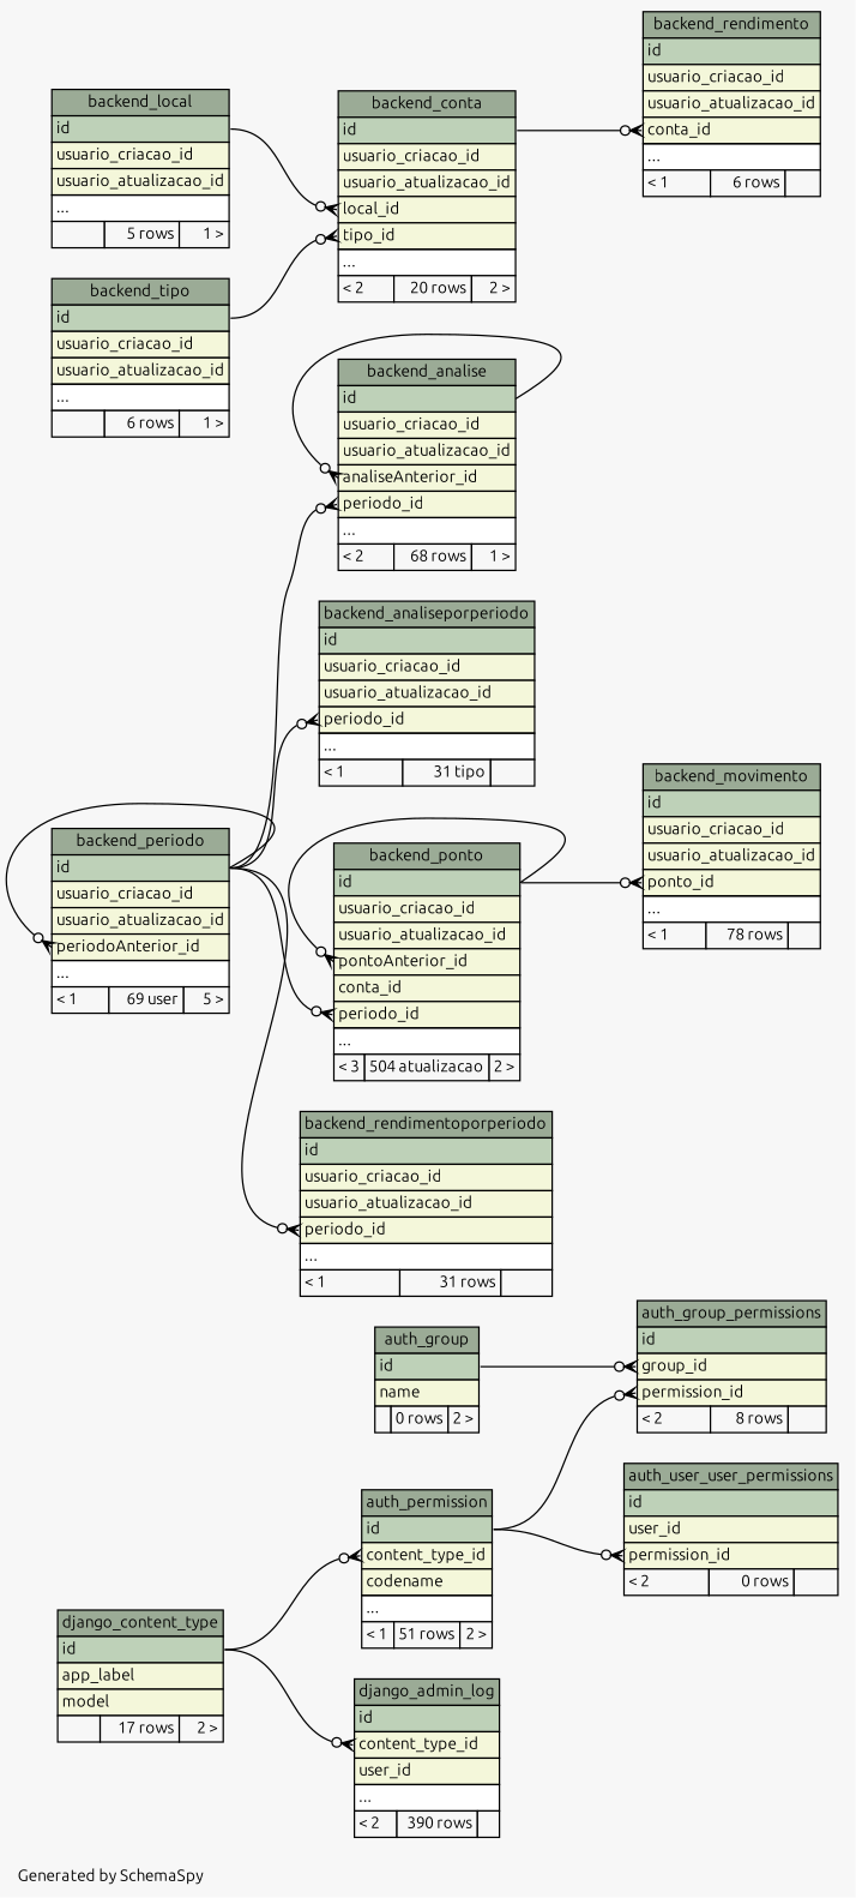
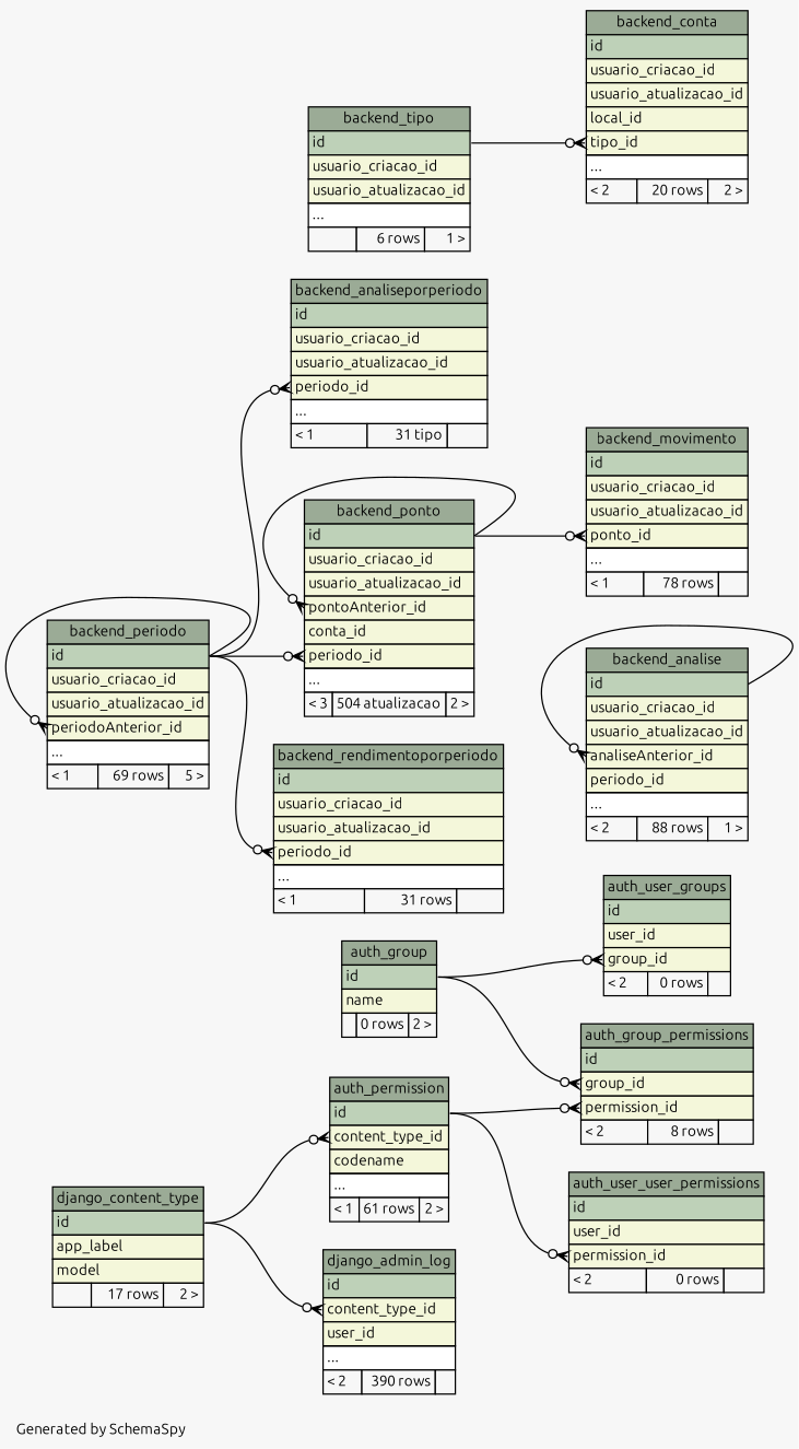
  digraph {
    bgcolor="#f7f7f7"
    fontname=Ubuntu
    fontsize=11
    label="\nGenerated by SchemaSpy"
    labeljust=l
    nodesep=0.18
    rankdir=RL
    ranksep=0.46
    node [fontname=Ubuntu fontsize=11 shape=plaintext]
    edge [arrowhead=none arrowsize=0.8 arrowtail=crowodot dir=back fontname=Ubuntu headport="id:e" tailport="periodo_id:w"]
    n1 [label=<     <TABLE BORDER="0" CELLBORDER="1" CELLSPACING="0" BGCOLOR="#ffffff">       <TR><TD COLSPAN="3" BGCOLOR="#9bab96" ALIGN="CENTER">auth_group</TD></TR>       <TR><TD PORT="id" COLSPAN="3" BGCOLOR="#bed1b8" ALIGN="LEFT">id</TD></TR>       <TR><TD PORT="name" COLSPAN="3" BGCOLOR="#f4f7da" ALIGN="LEFT">name</TD></TR>       <TR><TD ALIGN="LEFT" BGCOLOR="#f7f7f7">  </TD><TD ALIGN="RIGHT" BGCOLOR="#f7f7f7">0 rows</TD><TD ALIGN="RIGHT" BGCOLOR="#f7f7f7">2 &gt;</TD></TR>     </TABLE>>]
    n2 [label=<     <TABLE BORDER="0" CELLBORDER="1" CELLSPACING="0" BGCOLOR="#ffffff">       <TR><TD COLSPAN="3" BGCOLOR="#9bab96" ALIGN="CENTER">auth_group_permissions</TD></TR>       <TR><TD PORT="id" COLSPAN="3" BGCOLOR="#bed1b8" ALIGN="LEFT">id</TD></TR>       <TR><TD PORT="group_id" COLSPAN="3" BGCOLOR="#f4f7da" ALIGN="LEFT">group_id</TD></TR>       <TR><TD PORT="permission_id" COLSPAN="3" BGCOLOR="#f4f7da" ALIGN="LEFT">permission_id</TD></TR>       <TR><TD ALIGN="LEFT" BGCOLOR="#f7f7f7">&lt; 2</TD><TD ALIGN="RIGHT" BGCOLOR="#f7f7f7">8 rows</TD><TD ALIGN="RIGHT" BGCOLOR="#f7f7f7">  </TD></TR>     </TABLE>>]
-   n3 [label=<     <TABLE BORDER="0" CELLBORDER="1" CELLSPACING="0" BGCOLOR="#ffffff">       <TR><TD COLSPAN="3" BGCOLOR="#9bab96" ALIGN="CENTER">auth_permission</TD></TR>       <TR><TD PORT="id" COLSPAN="3" BGCOLOR="#bed1b8" ALIGN="LEFT">id</TD></TR>       <TR><TD PORT="content_type_id" COLSPAN="3" BGCOLOR="#f4f7da" ALIGN="LEFT">content_type_id</TD></TR>       <TR><TD PORT="codename" COLSPAN="3" BGCOLOR="#f4f7da" ALIGN="LEFT">codename</TD></TR>       <TR><TD PORT="elipses" COLSPAN="3" ALIGN="LEFT">...</TD></TR>       <TR><TD ALIGN="LEFT" BGCOLOR="#f7f7f7">&lt; 1</TD><TD ALIGN="RIGHT" BGCOLOR="#f7f7f7">51 rows</TD><TD ALIGN="RIGHT" BGCOLOR="#f7f7f7">2 &gt;</TD></TR>     </TABLE>>]
+   n3 [label=<     <TABLE BORDER="0" CELLBORDER="1" CELLSPACING="0" BGCOLOR="#ffffff">       <TR><TD COLSPAN="3" BGCOLOR="#9bab96" ALIGN="CENTER">auth_permission</TD></TR>       <TR><TD PORT="id" COLSPAN="3" BGCOLOR="#bed1b8" ALIGN="LEFT">id</TD></TR>       <TR><TD PORT="content_type_id" COLSPAN="3" BGCOLOR="#f4f7da" ALIGN="LEFT">content_type_id</TD></TR>       <TR><TD PORT="codename" COLSPAN="3" BGCOLOR="#f4f7da" ALIGN="LEFT">codename</TD></TR>       <TR><TD PORT="elipses" COLSPAN="3" ALIGN="LEFT">...</TD></TR>       <TR><TD ALIGN="LEFT" BGCOLOR="#f7f7f7">&lt; 1</TD><TD ALIGN="RIGHT" BGCOLOR="#f7f7f7">61 rows</TD><TD ALIGN="RIGHT" BGCOLOR="#f7f7f7">2 &gt;</TD></TR>     </TABLE>>]
    n4 [label=<     <TABLE BORDER="0" CELLBORDER="1" CELLSPACING="0" BGCOLOR="#ffffff">       <TR><TD COLSPAN="3" BGCOLOR="#9bab96" ALIGN="CENTER">django_content_type</TD></TR>       <TR><TD PORT="id" COLSPAN="3" BGCOLOR="#bed1b8" ALIGN="LEFT">id</TD></TR>       <TR><TD PORT="app_label" COLSPAN="3" BGCOLOR="#f4f7da" ALIGN="LEFT">app_label</TD></TR>       <TR><TD PORT="model" COLSPAN="3" BGCOLOR="#f4f7da" ALIGN="LEFT">model</TD></TR>       <TR><TD ALIGN="LEFT" BGCOLOR="#f7f7f7">  </TD><TD ALIGN="RIGHT" BGCOLOR="#f7f7f7">17 rows</TD><TD ALIGN="RIGHT" BGCOLOR="#f7f7f7">2 &gt;</TD></TR>     </TABLE>>]
+   n5 [label=<     <TABLE BORDER="0" CELLBORDER="1" CELLSPACING="0" BGCOLOR="#ffffff">       <TR><TD COLSPAN="3" BGCOLOR="#9bab96" ALIGN="CENTER">auth_user_groups</TD></TR>       <TR><TD PORT="id" COLSPAN="3" BGCOLOR="#bed1b8" ALIGN="LEFT">id</TD></TR>       <TR><TD PORT="user_id" COLSPAN="3" BGCOLOR="#f4f7da" ALIGN="LEFT">user_id</TD></TR>       <TR><TD PORT="group_id" COLSPAN="3" BGCOLOR="#f4f7da" ALIGN="LEFT">group_id</TD></TR>       <TR><TD ALIGN="LEFT" BGCOLOR="#f7f7f7">&lt; 2</TD><TD ALIGN="RIGHT" BGCOLOR="#f7f7f7">0 rows</TD><TD ALIGN="RIGHT" BGCOLOR="#f7f7f7">  </TD></TR>     </TABLE>>]
    n6 [label=<     <TABLE BORDER="0" CELLBORDER="1" CELLSPACING="0" BGCOLOR="#ffffff">       <TR><TD COLSPAN="3" BGCOLOR="#9bab96" ALIGN="CENTER">auth_user_user_permissions</TD></TR>       <TR><TD PORT="id" COLSPAN="3" BGCOLOR="#bed1b8" ALIGN="LEFT">id</TD></TR>       <TR><TD PORT="user_id" COLSPAN="3" BGCOLOR="#f4f7da" ALIGN="LEFT">user_id</TD></TR>       <TR><TD PORT="permission_id" COLSPAN="3" BGCOLOR="#f4f7da" ALIGN="LEFT">permission_id</TD></TR>       <TR><TD ALIGN="LEFT" BGCOLOR="#f7f7f7">&lt; 2</TD><TD ALIGN="RIGHT" BGCOLOR="#f7f7f7">0 rows</TD><TD ALIGN="RIGHT" BGCOLOR="#f7f7f7">  </TD></TR>     </TABLE>>]
-   n7 [label=<     <TABLE BORDER="0" CELLBORDER="1" CELLSPACING="0" BGCOLOR="#ffffff">       <TR><TD COLSPAN="3" BGCOLOR="#9bab96" ALIGN="CENTER">backend_analise</TD></TR>       <TR><TD PORT="id" COLSPAN="3" BGCOLOR="#bed1b8" ALIGN="LEFT">id</TD></TR>       <TR><TD PORT="usuario_criacao_id" COLSPAN="3" BGCOLOR="#f4f7da" ALIGN="LEFT">usuario_criacao_id</TD></TR>       <TR><TD PORT="usuario_atualizacao_id" COLSPAN="3" BGCOLOR="#f4f7da" ALIGN="LEFT">usuario_atualizacao_id</TD></TR>       <TR><TD PORT="analiseAnterior_id" COLSPAN="3" BGCOLOR="#f4f7da" ALIGN="LEFT">analiseAnterior_id</TD></TR>       <TR><TD PORT="periodo_id" COLSPAN="3" BGCOLOR="#f4f7da" ALIGN="LEFT">periodo_id</TD></TR>       <TR><TD PORT="elipses" COLSPAN="3" ALIGN="LEFT">...</TD></TR>       <TR><TD ALIGN="LEFT" BGCOLOR="#f7f7f7">&lt; 2</TD><TD ALIGN="RIGHT" BGCOLOR="#f7f7f7">68 rows</TD><TD ALIGN="RIGHT" BGCOLOR="#f7f7f7">1 &gt;</TD></TR>     </TABLE>>]
-   n8 [label=<     <TABLE BORDER="0" CELLBORDER="1" CELLSPACING="0" BGCOLOR="#ffffff">       <TR><TD COLSPAN="3" BGCOLOR="#9bab96" ALIGN="CENTER">backend_periodo</TD></TR>       <TR><TD PORT="id" COLSPAN="3" BGCOLOR="#bed1b8" ALIGN="LEFT">id</TD></TR>       <TR><TD PORT="usuario_criacao_id" COLSPAN="3" BGCOLOR="#f4f7da" ALIGN="LEFT">usuario_criacao_id</TD></TR>       <TR><TD PORT="usuario_atualizacao_id" COLSPAN="3" BGCOLOR="#f4f7da" ALIGN="LEFT">usuario_atualizacao_id</TD></TR>       <TR><TD PORT="periodoAnterior_id" COLSPAN="3" BGCOLOR="#f4f7da" ALIGN="LEFT">periodoAnterior_id</TD></TR>       <TR><TD PORT="elipses" COLSPAN="3" ALIGN="LEFT">...</TD></TR>       <TR><TD ALIGN="LEFT" BGCOLOR="#f7f7f7">&lt; 1</TD><TD ALIGN="RIGHT" BGCOLOR="#f7f7f7">69 user</TD><TD ALIGN="RIGHT" BGCOLOR="#f7f7f7">5 &gt;</TD></TR>     </TABLE>>]
+   n7 [label=<     <TABLE BORDER="0" CELLBORDER="1" CELLSPACING="0" BGCOLOR="#ffffff">       <TR><TD COLSPAN="3" BGCOLOR="#9bab96" ALIGN="CENTER">backend_analise</TD></TR>       <TR><TD PORT="id" COLSPAN="3" BGCOLOR="#bed1b8" ALIGN="LEFT">id</TD></TR>       <TR><TD PORT="usuario_criacao_id" COLSPAN="3" BGCOLOR="#f4f7da" ALIGN="LEFT">usuario_criacao_id</TD></TR>       <TR><TD PORT="usuario_atualizacao_id" COLSPAN="3" BGCOLOR="#f4f7da" ALIGN="LEFT">usuario_atualizacao_id</TD></TR>       <TR><TD PORT="analiseAnterior_id" COLSPAN="3" BGCOLOR="#f4f7da" ALIGN="LEFT">analiseAnterior_id</TD></TR>       <TR><TD PORT="periodo_id" COLSPAN="3" BGCOLOR="#f4f7da" ALIGN="LEFT">periodo_id</TD></TR>       <TR><TD PORT="elipses" COLSPAN="3" ALIGN="LEFT">...</TD></TR>       <TR><TD ALIGN="LEFT" BGCOLOR="#f7f7f7">&lt; 2</TD><TD ALIGN="RIGHT" BGCOLOR="#f7f7f7">88 rows</TD><TD ALIGN="RIGHT" BGCOLOR="#f7f7f7">1 &gt;</TD></TR>     </TABLE>>]
+   n8 [label=<     <TABLE BORDER="0" CELLBORDER="1" CELLSPACING="0" BGCOLOR="#ffffff">       <TR><TD COLSPAN="3" BGCOLOR="#9bab96" ALIGN="CENTER">backend_periodo</TD></TR>       <TR><TD PORT="id" COLSPAN="3" BGCOLOR="#bed1b8" ALIGN="LEFT">id</TD></TR>       <TR><TD PORT="usuario_criacao_id" COLSPAN="3" BGCOLOR="#f4f7da" ALIGN="LEFT">usuario_criacao_id</TD></TR>       <TR><TD PORT="usuario_atualizacao_id" COLSPAN="3" BGCOLOR="#f4f7da" ALIGN="LEFT">usuario_atualizacao_id</TD></TR>       <TR><TD PORT="periodoAnterior_id" COLSPAN="3" BGCOLOR="#f4f7da" ALIGN="LEFT">periodoAnterior_id</TD></TR>       <TR><TD PORT="elipses" COLSPAN="3" ALIGN="LEFT">...</TD></TR>       <TR><TD ALIGN="LEFT" BGCOLOR="#f7f7f7">&lt; 1</TD><TD ALIGN="RIGHT" BGCOLOR="#f7f7f7">69 rows</TD><TD ALIGN="RIGHT" BGCOLOR="#f7f7f7">5 &gt;</TD></TR>     </TABLE>>]
    n9 [label=<     <TABLE BORDER="0" CELLBORDER="1" CELLSPACING="0" BGCOLOR="#ffffff">       <TR><TD COLSPAN="3" BGCOLOR="#9bab96" ALIGN="CENTER">backend_analiseporperiodo</TD></TR>       <TR><TD PORT="id" COLSPAN="3" BGCOLOR="#bed1b8" ALIGN="LEFT">id</TD></TR>       <TR><TD PORT="usuario_criacao_id" COLSPAN="3" BGCOLOR="#f4f7da" ALIGN="LEFT">usuario_criacao_id</TD></TR>       <TR><TD PORT="usuario_atualizacao_id" COLSPAN="3" BGCOLOR="#f4f7da" ALIGN="LEFT">usuario_atualizacao_id</TD></TR>       <TR><TD PORT="periodo_id" COLSPAN="3" BGCOLOR="#f4f7da" ALIGN="LEFT">periodo_id</TD></TR>       <TR><TD PORT="elipses" COLSPAN="3" ALIGN="LEFT">...</TD></TR>       <TR><TD ALIGN="LEFT" BGCOLOR="#f7f7f7">&lt; 1</TD><TD ALIGN="RIGHT" BGCOLOR="#f7f7f7">31 tipo</TD><TD ALIGN="RIGHT" BGCOLOR="#f7f7f7">  </TD></TR>     </TABLE>>]
    n10 [label=<     <TABLE BORDER="0" CELLBORDER="1" CELLSPACING="0" BGCOLOR="#ffffff">       <TR><TD COLSPAN="3" BGCOLOR="#9bab96" ALIGN="CENTER">backend_conta</TD></TR>       <TR><TD PORT="id" COLSPAN="3" BGCOLOR="#bed1b8" ALIGN="LEFT">id</TD></TR>       <TR><TD PORT="usuario_criacao_id" COLSPAN="3" BGCOLOR="#f4f7da" ALIGN="LEFT">usuario_criacao_id</TD></TR>       <TR><TD PORT="usuario_atualizacao_id" COLSPAN="3" BGCOLOR="#f4f7da" ALIGN="LEFT">usuario_atualizacao_id</TD></TR>       <TR><TD PORT="local_id" COLSPAN="3" BGCOLOR="#f4f7da" ALIGN="LEFT">local_id</TD></TR>       <TR><TD PORT="tipo_id" COLSPAN="3" BGCOLOR="#f4f7da" ALIGN="LEFT">tipo_id</TD></TR>       <TR><TD PORT="elipses" COLSPAN="3" ALIGN="LEFT">...</TD></TR>       <TR><TD ALIGN="LEFT" BGCOLOR="#f7f7f7">&lt; 2</TD><TD ALIGN="RIGHT" BGCOLOR="#f7f7f7">20 rows</TD><TD ALIGN="RIGHT" BGCOLOR="#f7f7f7">2 &gt;</TD></TR>     </TABLE>>]
-   n11 [label=<     <TABLE BORDER="0" CELLBORDER="1" CELLSPACING="0" BGCOLOR="#ffffff">       <TR><TD COLSPAN="3" BGCOLOR="#9bab96" ALIGN="CENTER">backend_local</TD></TR>       <TR><TD PORT="id" COLSPAN="3" BGCOLOR="#bed1b8" ALIGN="LEFT">id</TD></TR>       <TR><TD PORT="usuario_criacao_id" COLSPAN="3" BGCOLOR="#f4f7da" ALIGN="LEFT">usuario_criacao_id</TD></TR>       <TR><TD PORT="usuario_atualizacao_id" COLSPAN="3" BGCOLOR="#f4f7da" ALIGN="LEFT">usuario_atualizacao_id</TD></TR>       <TR><TD PORT="elipses" COLSPAN="3" ALIGN="LEFT">...</TD></TR>       <TR><TD ALIGN="LEFT" BGCOLOR="#f7f7f7">  </TD><TD ALIGN="RIGHT" BGCOLOR="#f7f7f7">5 rows</TD><TD ALIGN="RIGHT" BGCOLOR="#f7f7f7">1 &gt;</TD></TR>     </TABLE>>]
    n12 [label=<     <TABLE BORDER="0" CELLBORDER="1" CELLSPACING="0" BGCOLOR="#ffffff">       <TR><TD COLSPAN="3" BGCOLOR="#9bab96" ALIGN="CENTER">backend_tipo</TD></TR>       <TR><TD PORT="id" COLSPAN="3" BGCOLOR="#bed1b8" ALIGN="LEFT">id</TD></TR>       <TR><TD PORT="usuario_criacao_id" COLSPAN="3" BGCOLOR="#f4f7da" ALIGN="LEFT">usuario_criacao_id</TD></TR>       <TR><TD PORT="usuario_atualizacao_id" COLSPAN="3" BGCOLOR="#f4f7da" ALIGN="LEFT">usuario_atualizacao_id</TD></TR>       <TR><TD PORT="elipses" COLSPAN="3" ALIGN="LEFT">...</TD></TR>       <TR><TD ALIGN="LEFT" BGCOLOR="#f7f7f7">  </TD><TD ALIGN="RIGHT" BGCOLOR="#f7f7f7">6 rows</TD><TD ALIGN="RIGHT" BGCOLOR="#f7f7f7">1 &gt;</TD></TR>     </TABLE>>]
    n13 [label=<     <TABLE BORDER="0" CELLBORDER="1" CELLSPACING="0" BGCOLOR="#ffffff">       <TR><TD COLSPAN="3" BGCOLOR="#9bab96" ALIGN="CENTER">backend_movimento</TD></TR>       <TR><TD PORT="id" COLSPAN="3" BGCOLOR="#bed1b8" ALIGN="LEFT">id</TD></TR>       <TR><TD PORT="usuario_criacao_id" COLSPAN="3" BGCOLOR="#f4f7da" ALIGN="LEFT">usuario_criacao_id</TD></TR>       <TR><TD PORT="usuario_atualizacao_id" COLSPAN="3" BGCOLOR="#f4f7da" ALIGN="LEFT">usuario_atualizacao_id</TD></TR>       <TR><TD PORT="ponto_id" COLSPAN="3" BGCOLOR="#f4f7da" ALIGN="LEFT">ponto_id</TD></TR>       <TR><TD PORT="elipses" COLSPAN="3" ALIGN="LEFT">...</TD></TR>       <TR><TD ALIGN="LEFT" BGCOLOR="#f7f7f7">&lt; 1</TD><TD ALIGN="RIGHT" BGCOLOR="#f7f7f7">78 rows</TD><TD ALIGN="RIGHT" BGCOLOR="#f7f7f7">  </TD></TR>     </TABLE>>]
    n14 [label=<     <TABLE BORDER="0" CELLBORDER="1" CELLSPACING="0" BGCOLOR="#ffffff">       <TR><TD COLSPAN="3" BGCOLOR="#9bab96" ALIGN="CENTER">backend_ponto</TD></TR>       <TR><TD PORT="id" COLSPAN="3" BGCOLOR="#bed1b8" ALIGN="LEFT">id</TD></TR>       <TR><TD PORT="usuario_criacao_id" COLSPAN="3" BGCOLOR="#f4f7da" ALIGN="LEFT">usuario_criacao_id</TD></TR>       <TR><TD PORT="usuario_atualizacao_id" COLSPAN="3" BGCOLOR="#f4f7da" ALIGN="LEFT">usuario_atualizacao_id</TD></TR>       <TR><TD PORT="pontoAnterior_id" COLSPAN="3" BGCOLOR="#f4f7da" ALIGN="LEFT">pontoAnterior_id</TD></TR>       <TR><TD PORT="conta_id" COLSPAN="3" BGCOLOR="#f4f7da" ALIGN="LEFT">conta_id</TD></TR>       <TR><TD PORT="periodo_id" COLSPAN="3" BGCOLOR="#f4f7da" ALIGN="LEFT">periodo_id</TD></TR>       <TR><TD PORT="elipses" COLSPAN="3" ALIGN="LEFT">...</TD></TR>       <TR><TD ALIGN="LEFT" BGCOLOR="#f7f7f7">&lt; 3</TD><TD ALIGN="RIGHT" BGCOLOR="#f7f7f7">504 atualizacao</TD><TD ALIGN="RIGHT" BGCOLOR="#f7f7f7">2 &gt;</TD></TR>     </TABLE>>]
-   n15 [label=<     <TABLE BORDER="0" CELLBORDER="1" CELLSPACING="0" BGCOLOR="#ffffff">       <TR><TD COLSPAN="3" BGCOLOR="#9bab96" ALIGN="CENTER">backend_rendimento</TD></TR>       <TR><TD PORT="id" COLSPAN="3" BGCOLOR="#bed1b8" ALIGN="LEFT">id</TD></TR>       <TR><TD PORT="usuario_criacao_id" COLSPAN="3" BGCOLOR="#f4f7da" ALIGN="LEFT">usuario_criacao_id</TD></TR>       <TR><TD PORT="usuario_atualizacao_id" COLSPAN="3" BGCOLOR="#f4f7da" ALIGN="LEFT">usuario_atualizacao_id</TD></TR>       <TR><TD PORT="conta_id" COLSPAN="3" BGCOLOR="#f4f7da" ALIGN="LEFT">conta_id</TD></TR>       <TR><TD PORT="elipses" COLSPAN="3" ALIGN="LEFT">...</TD></TR>       <TR><TD ALIGN="LEFT" BGCOLOR="#f7f7f7">&lt; 1</TD><TD ALIGN="RIGHT" BGCOLOR="#f7f7f7">6 rows</TD><TD ALIGN="RIGHT" BGCOLOR="#f7f7f7">  </TD></TR>     </TABLE>>]
    n16 [label=<     <TABLE BORDER="0" CELLBORDER="1" CELLSPACING="0" BGCOLOR="#ffffff">       <TR><TD COLSPAN="3" BGCOLOR="#9bab96" ALIGN="CENTER">backend_rendimentoporperiodo</TD></TR>       <TR><TD PORT="id" COLSPAN="3" BGCOLOR="#bed1b8" ALIGN="LEFT">id</TD></TR>       <TR><TD PORT="usuario_criacao_id" COLSPAN="3" BGCOLOR="#f4f7da" ALIGN="LEFT">usuario_criacao_id</TD></TR>       <TR><TD PORT="usuario_atualizacao_id" COLSPAN="3" BGCOLOR="#f4f7da" ALIGN="LEFT">usuario_atualizacao_id</TD></TR>       <TR><TD PORT="periodo_id" COLSPAN="3" BGCOLOR="#f4f7da" ALIGN="LEFT">periodo_id</TD></TR>       <TR><TD PORT="elipses" COLSPAN="3" ALIGN="LEFT">...</TD></TR>       <TR><TD ALIGN="LEFT" BGCOLOR="#f7f7f7">&lt; 1</TD><TD ALIGN="RIGHT" BGCOLOR="#f7f7f7">31 rows</TD><TD ALIGN="RIGHT" BGCOLOR="#f7f7f7">  </TD></TR>     </TABLE>>]
    n17 [label=<     <TABLE BORDER="0" CELLBORDER="1" CELLSPACING="0" BGCOLOR="#ffffff">       <TR><TD COLSPAN="3" BGCOLOR="#9bab96" ALIGN="CENTER">django_admin_log</TD></TR>       <TR><TD PORT="id" COLSPAN="3" BGCOLOR="#bed1b8" ALIGN="LEFT">id</TD></TR>       <TR><TD PORT="content_type_id" COLSPAN="3" BGCOLOR="#f4f7da" ALIGN="LEFT">content_type_id</TD></TR>       <TR><TD PORT="user_id" COLSPAN="3" BGCOLOR="#f4f7da" ALIGN="LEFT">user_id</TD></TR>       <TR><TD PORT="elipses" COLSPAN="3" ALIGN="LEFT">...</TD></TR>       <TR><TD ALIGN="LEFT" BGCOLOR="#f7f7f7">&lt; 2</TD><TD ALIGN="RIGHT" BGCOLOR="#f7f7f7">390 rows</TD><TD ALIGN="RIGHT" BGCOLOR="#f7f7f7">  </TD></TR>     </TABLE>>]
    n2 -> n1 [tailport="group_id:w"]
    n2 -> n3 [tailport="permission_id:w"]
    n3 -> n4 [tailport="content_type_id:w"]
+   n5 -> n1 [tailport="group_id:w"]
    n6 -> n3 [tailport="permission_id:w"]
    n7 -> n7 [tailport="analiseAnterior_id:w"]
-   n7 -> n8
    n8 -> n8 [tailport="periodoAnterior_id:w"]
    n9 -> n8
-   n10 -> n11 [tailport="local_id:w"]
    n10 -> n12 [tailport="tipo_id:w"]
    n13 -> n14 [tailport="ponto_id:w"]
    n14 -> n8
    n14 -> n14 [tailport="pontoAnterior_id:w"]
-   n15 -> n10 [tailport="conta_id:w"]
    n16 -> n8
    n17 -> n4 [tailport="content_type_id:w"]
  }
